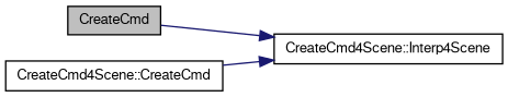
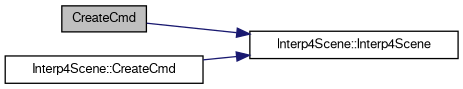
  digraph {
    rankdir=LR
    node [color=black fillcolor=white fontname=FreeSans fontsize=10 shape=record style=filled]
    edge [color=midnightblue fontname=FreeSans fontsize=10 labelfontname=FreeSans labelfontsize=10 style=solid]
    n1 [fillcolor=grey75 fontcolor=black height=0.2 label=CreateCmd width=0.4]
-   n2 [height=0.2 label="CreateCmd4Scene::Interp4Scene" width=0.4]
-   n3 [height=0.2 label="CreateCmd4Scene::CreateCmd" width=0.4]
+   n2 [height=0.2 label="Interp4Scene::Interp4Scene" width=0.4]
+   n3 [height=0.2 label="Interp4Scene::CreateCmd" width=0.4]
    n1 -> n2
    n3 -> n2
  }
